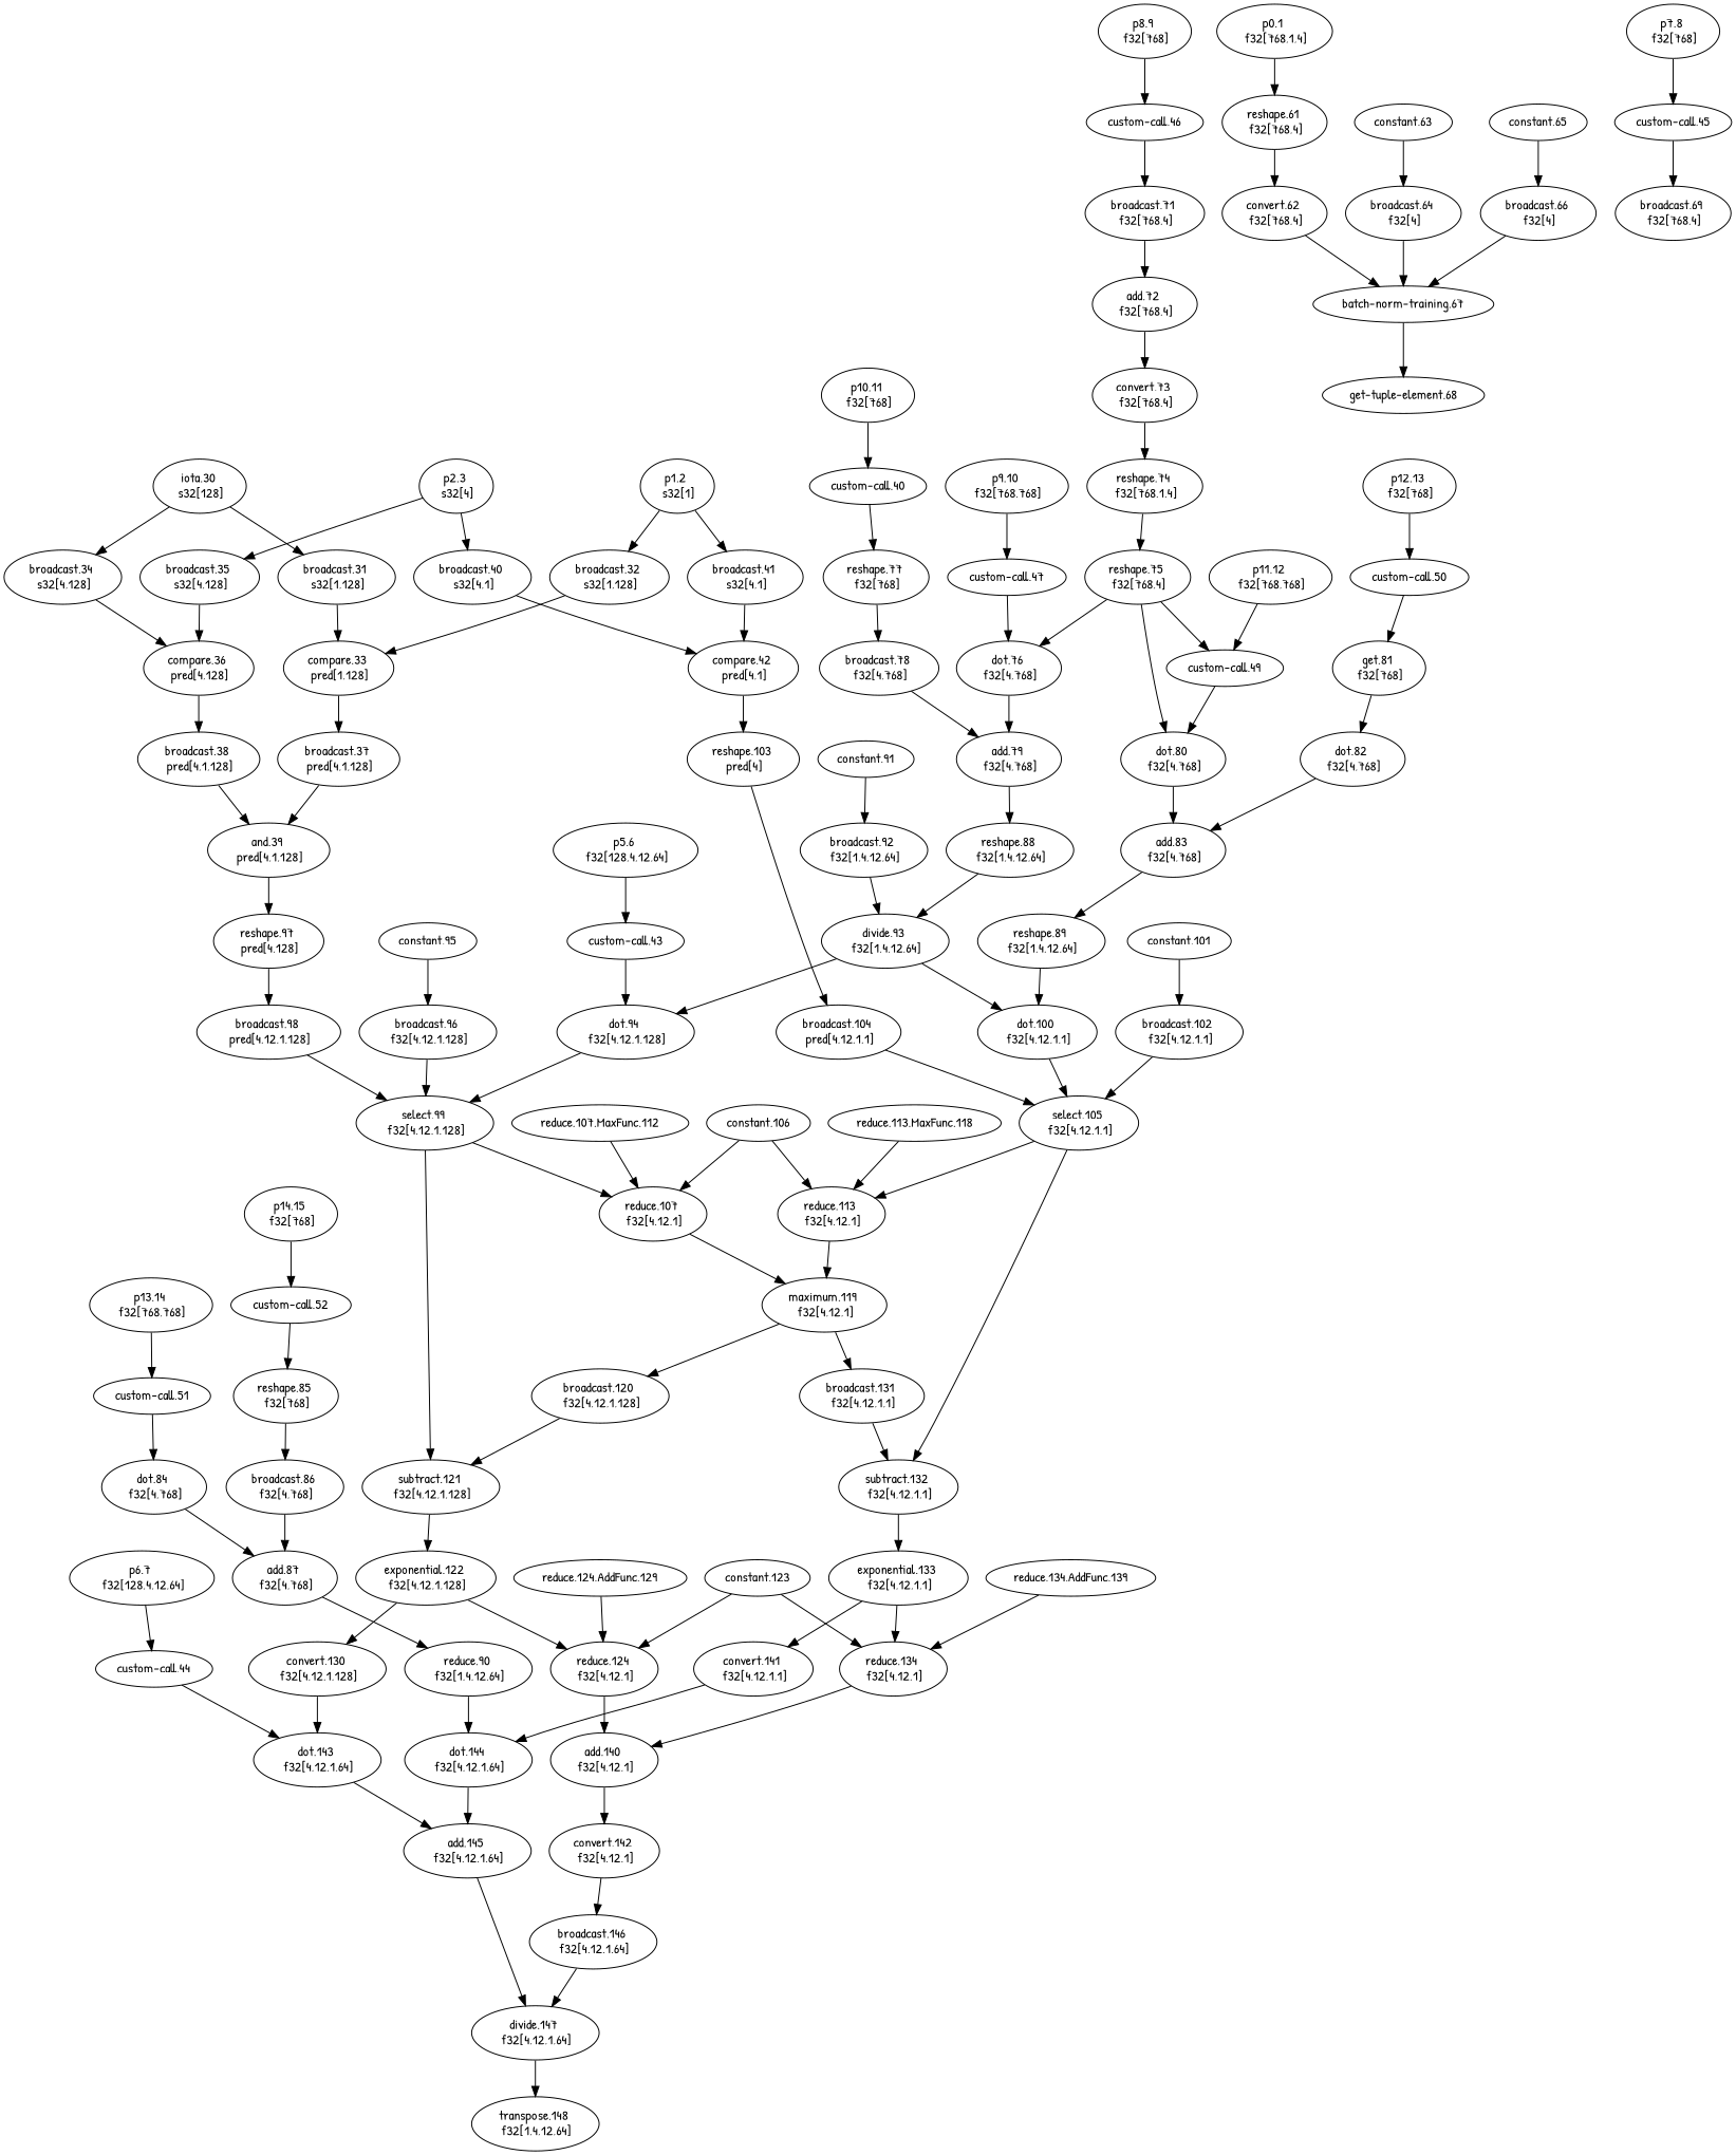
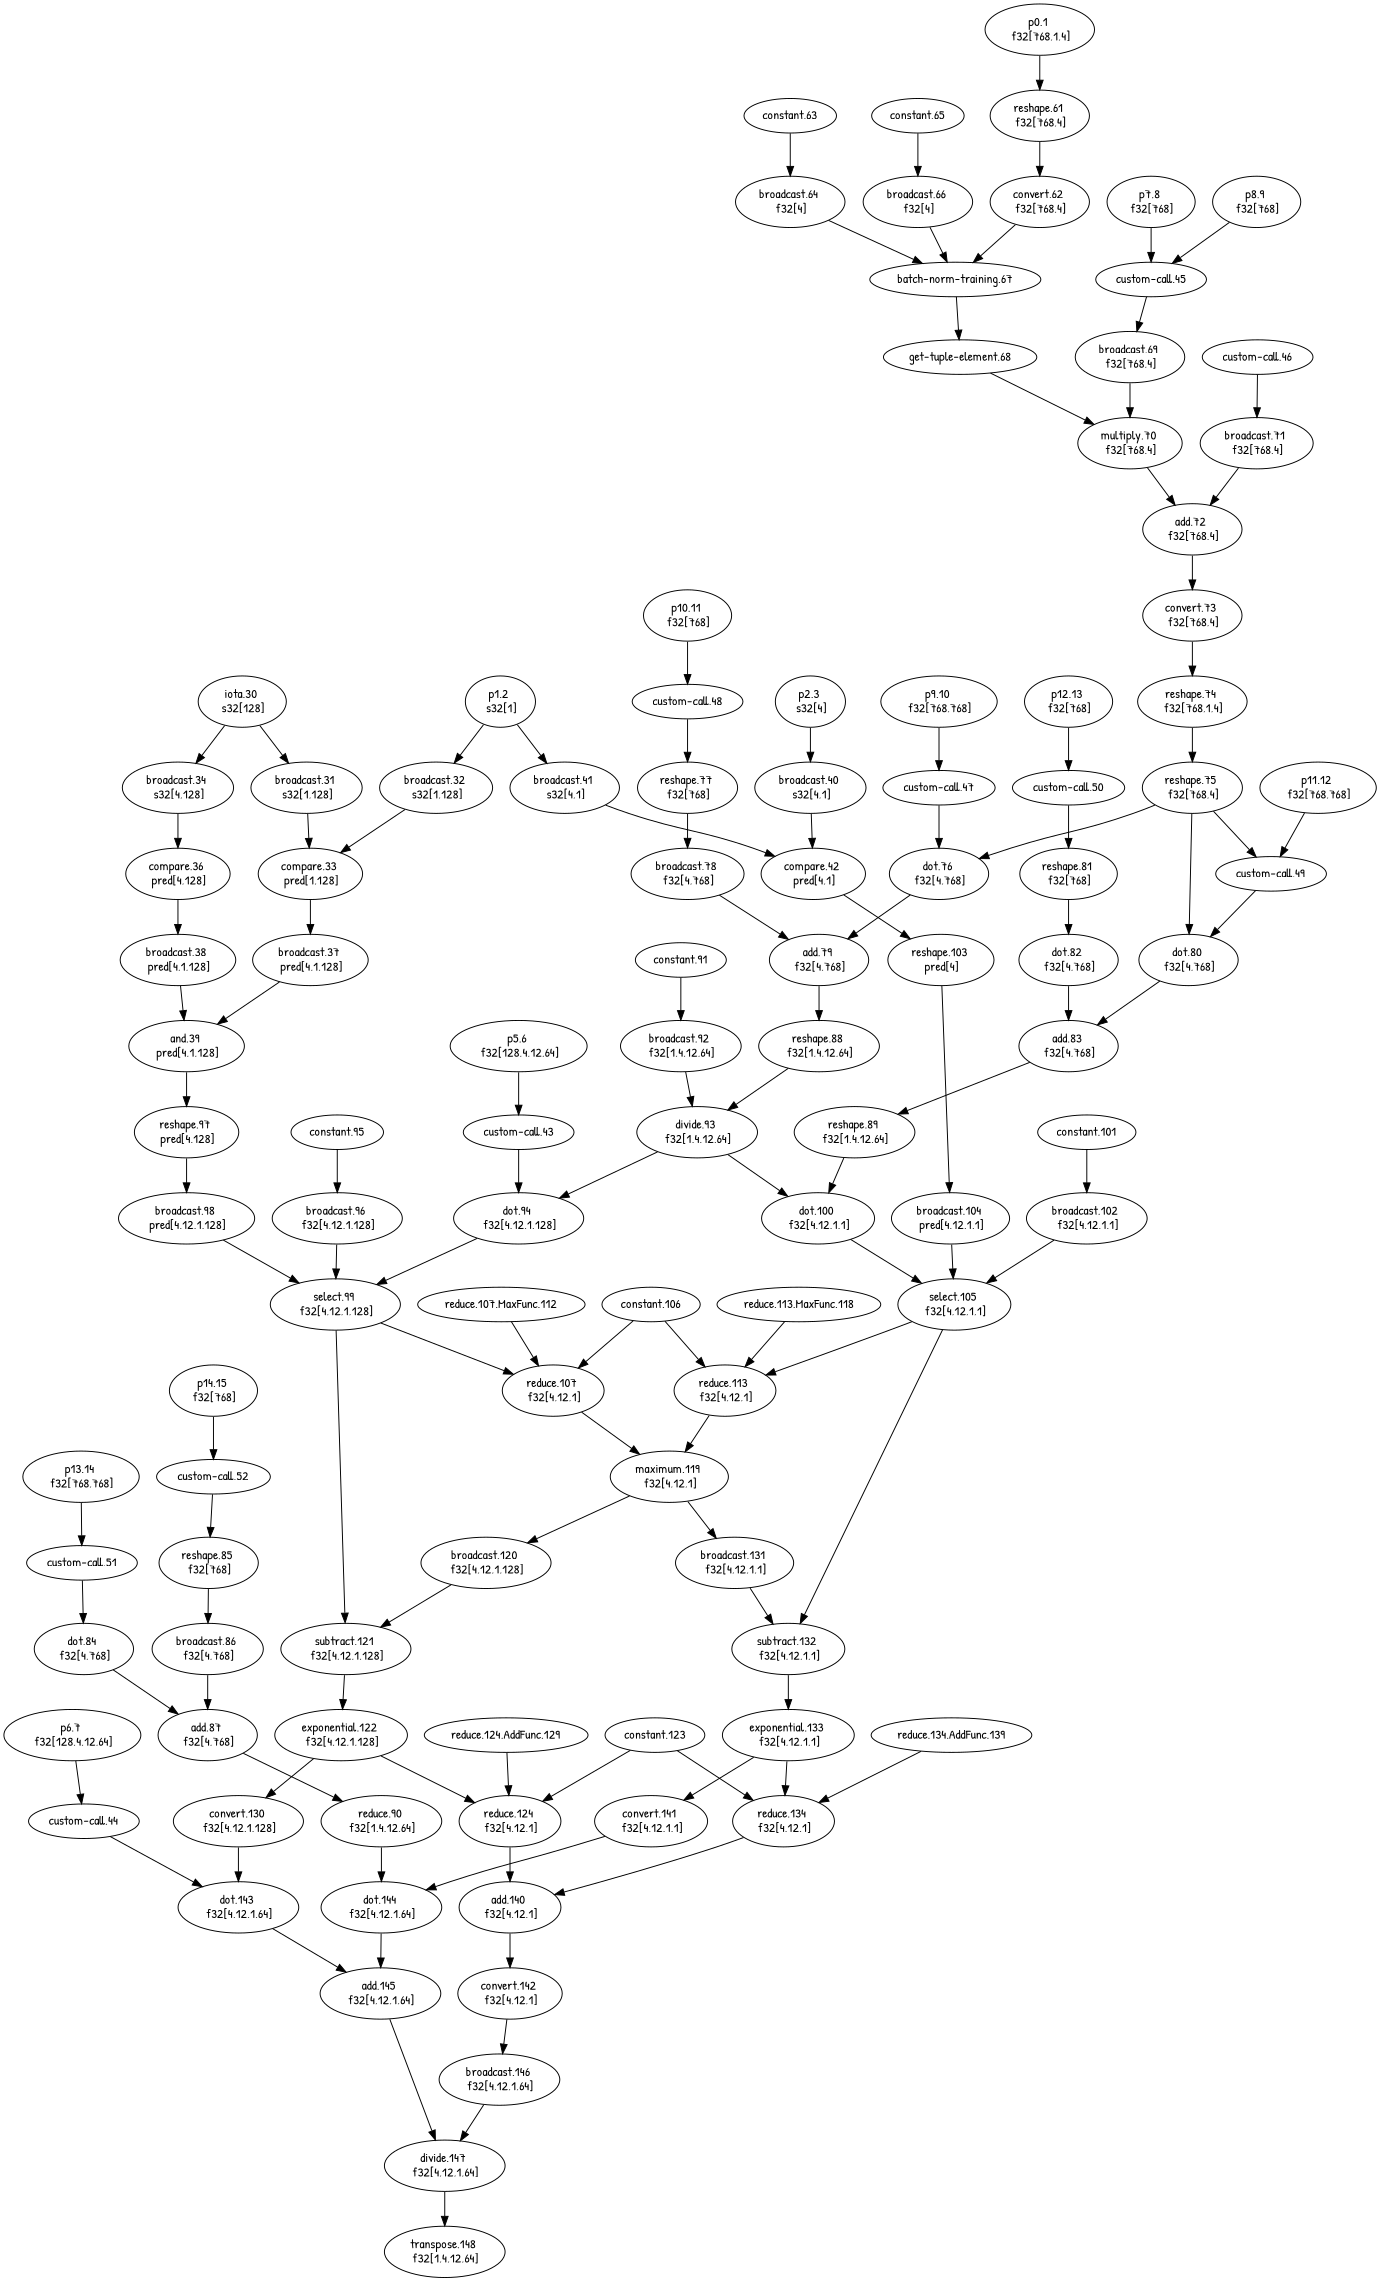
  digraph {
    fontname="Patrick Hand"
    node [fontname="Patrick Hand"]
    edge [fontname="Patrick Hand"]
    n1 [label="iota.30 \n s32[128]"]
    n2 [label="broadcast.31 \n s32[1,128]"]
    n3 [label="broadcast.34 \n s32[4,128]"]
    n4 [label="compare.33 \n pred[1,128]"]
    n5 [label="compare.36 \n pred[4,128]"]
    n6 [label="broadcast.37 \n pred[4,1,128]"]
    n7 [label="p1.2 \n s32[1]"]
    n8 [label="broadcast.32 \n s32[1,128]"]
    n9 [label="broadcast.41 \n s32[4,1]"]
    n10 [label="compare.42 \n pred[4,1]"]
    n11 [label="and.39 \n pred[4,1,128]"]
    n12 [label="reshape.97 \n pred[4,128]"]
    n13 [label="broadcast.38 \n pred[4,1,128]"]
    n14 [label="p2.3 \n s32[4]"]
-   n15 [label="broadcast.35 \n s32[4,128]"]
    n16 [label="broadcast.40 \n s32[4,1]"]
    n17 [label="broadcast.98 \n pred[4,12,1,128]"]
    n18 [label="select.99 \n f32[4,12,1,128]"]
    n19 [label="reduce.107 \n f32[4,12,1]"]
    n20 [label="subtract.121 \n f32[4,12,1,128]"]
    n21 [label="p0.1 \n f32[768,1,4]"]
    n22 [label="reshape.61 \n f32[768,4]"]
    n23 [label="convert.62 \n f32[768,4]"]
    "batch-norm-training.67"
    "get-tuple-element.68"
    n26 [label="broadcast.64 \n f32[4]"]
    n27 [label="broadcast.66 \n f32[4]"]
    n28 [label="p7.8 \n f32[768]"]
    "custom-call.45"
    n30 [label="broadcast.69 \n f32[768,4]"]
+   n31 [label="multiply.70 \n f32[768,4]"]
    n32 [label="add.72 \n f32[768,4]"]
    n33 [label="convert.73 \n f32[768,4]"]
    n34 [label="p8.9 \n f32[768]"]
    "custom-call.46"
    n36 [label="broadcast.71 \n f32[768,4]"]
    n37 [label="reshape.74 \n f32[768,1,4]"]
    n38 [label="reshape.75 \n f32[768,4]"]
    n39 [label="dot.76 \n f32[4,768]"]
    n40 [label="dot.80 \n f32[4,768]"]
    "custom-call.49"
    n42 [label="add.79 \n f32[4,768]"]
    n43 [label="add.83 \n f32[4,768]"]
    n44 [label="dot.84 \n f32[4,768]"]
    n45 [label="add.87 \n f32[4,768]"]
    n46 [label="p9.10 \n f32[768,768]"]
    "custom-call.47"
    n48 [label="reshape.88 \n f32[1,4,12,64]"]
    n49 [label="p10.11 \n f32[768]"]
-   "custom-call.48" [label="custom-call.40"]
+   "custom-call.48"
    n51 [label="reshape.77 \n f32[768]"]
    n52 [label="broadcast.78 \n f32[4,768]"]
    n53 [label="divide.93 \n f32[1,4,12,64]"]
    n54 [label="dot.94 \n f32[4,12,1,128]"]
    n55 [label="dot.100 \n f32[4,12,1,1]"]
    n56 [label="broadcast.92 \n f32[1,4,12,64]"]
    n57 [label="select.105 \n f32[4,12,1,1]"]
    n58 [label="p5.6 \n f32[128,4,12,64]"]
    "custom-call.43"
    n60 [label="broadcast.96 \n f32[4,12,1,128]"]
    n61 [label="maximum.119 \n f32[4,12,1]"]
    n62 [label="exponential.122 \n f32[4,12,1,128]"]
    n63 [label="broadcast.120 \n f32[4,12,1,128]"]
    n64 [label="broadcast.131 \n f32[4,12,1,1]"]
    n65 [label="reshape.103 \n pred[4]"]
    n66 [label="broadcast.104 \n pred[4,12,1,1]"]
    n67 [label="reduce.113 \n f32[4,12,1]"]
    n68 [label="subtract.132 \n f32[4,12,1,1]"]
    n69 [label="p11.12 \n f32[768,768]"]
    n70 [label="reshape.89 \n f32[1,4,12,64]"]
    n71 [label="p12.13 \n f32[768]"]
    "custom-call.50"
-   n73 [label="get.81 \n f32[768]"]
+   n73 [label="reshape.81 \n f32[768]"]
    n74 [label="dot.82 \n f32[4,768]"]
    n75 [label="broadcast.102 \n f32[4,12,1,1]"]
    n76 [label="exponential.133 \n f32[4,12,1,1]"]
    n77 [label="convert.130 \n f32[4,12,1,128]"]
    n78 [label="reduce.124 \n f32[4,12,1]"]
    n79 [label="dot.143 \n f32[4,12,1,64]"]
    n80 [label="add.140 \n f32[4,12,1]"]
    n81 [label="add.145 \n f32[4,12,1,64]"]
    n82 [label="p6.7 \n f32[128,4,12,64]"]
    "custom-call.44"
    n84 [label="divide.147 \n f32[4,12,1,64]"]
    n85 [label="convert.141 \n f32[4,12,1,1]"]
    n86 [label="reduce.134 \n f32[4,12,1]"]
    n87 [label="dot.144 \n f32[4,12,1,64]"]
    n88 [label="p13.14 \n f32[768,768]"]
    "custom-call.51"
    n90 [label="reduce.90 \n f32[1,4,12,64]"]
    n91 [label="p14.15 \n f32[768]"]
    "custom-call.52"
    n93 [label="reshape.85 \n f32[768]"]
    n94 [label="broadcast.86 \n f32[4,768]"]
    n95 [label="transpose.148 \n f32[1,4,12,64]"]
    n96 [label="convert.142 \n f32[4,12,1]"]
    n97 [label="broadcast.146 \n f32[4,12,1,64]"]
    "constant.63"
    "constant.65"
    "constant.91"
    "constant.95"
    "constant.106"
    "reduce.107.MaxFunc.112"
    "constant.101"
    "reduce.113.MaxFunc.118"
    "constant.123"
    "reduce.124.AddFunc.129"
    "reduce.134.AddFunc.139"
    n1 -> n2
    n1 -> n3
    n2 -> n4
    n3 -> n5
    n4 -> n6
    n5 -> n13
    n6 -> n11
    n7 -> n8
    n7 -> n9
    n8 -> n4
    n9 -> n10
    n10 -> n65
    n11 -> n12
    n12 -> n17
    n13 -> n11
-   n14 -> n15
    n14 -> n16
-   n15 -> n5
    n16 -> n10
    n17 -> n18
    n18 -> n19
    n18 -> n20
    n19 -> n61
    n20 -> n62
    n21 -> n22
    n22 -> n23
    n23 -> "batch-norm-training.67"
    "batch-norm-training.67" -> "get-tuple-element.68"
+   "get-tuple-element.68" -> n31
    n26 -> "batch-norm-training.67"
    n27 -> "batch-norm-training.67"
    n28 -> "custom-call.45"
    "custom-call.45" -> n30
+   n30 -> n31
+   n31 -> n32
    n32 -> n33
    n33 -> n37
-   n34 -> "custom-call.46"
+   n34 -> "custom-call.45"
    "custom-call.46" -> n36
    n36 -> n32
    n37 -> n38
    n38 -> n39
    n38 -> n40
    n38 -> "custom-call.49"
    n39 -> n42
    n40 -> n43
    "custom-call.49" -> n40
    n42 -> n48
    n43 -> n70
    n44 -> n45
    n45 -> n90
    n46 -> "custom-call.47"
    "custom-call.47" -> n39
    n48 -> n53
    n49 -> "custom-call.48"
    "custom-call.48" -> n51
    n51 -> n52
    n52 -> n42
    n53 -> n54
    n53 -> n55
    n54 -> n18
    n55 -> n57
    n56 -> n53
    n57 -> n67
    n57 -> n68
    n58 -> "custom-call.43"
    "custom-call.43" -> n54
    n60 -> n18
    n61 -> n63
    n61 -> n64
    n62 -> n77
    n62 -> n78
    n63 -> n20
    n64 -> n68
    n65 -> n66
    n66 -> n57
    n67 -> n61
    n68 -> n76
    n69 -> "custom-call.49"
    n70 -> n55
    n71 -> "custom-call.50"
    "custom-call.50" -> n73
    n73 -> n74
    n74 -> n43
    n75 -> n57
    n76 -> n85
    n76 -> n86
    n77 -> n79
    n78 -> n80
    n79 -> n81
    n80 -> n96
    n81 -> n84
    n82 -> "custom-call.44"
    "custom-call.44" -> n79
    n84 -> n95
    n85 -> n87
    n86 -> n80
    n87 -> n81
    n88 -> "custom-call.51"
    "custom-call.51" -> n44
    n90 -> n87
    n91 -> "custom-call.52"
    "custom-call.52" -> n93
    n93 -> n94
    n94 -> n45
    n96 -> n97
    n97 -> n84
    "constant.63" -> n26
    "constant.65" -> n27
    "constant.91" -> n56
    "constant.95" -> n60
    "constant.106" -> n19
    "constant.106" -> n67
    "reduce.107.MaxFunc.112" -> n19
    "constant.101" -> n75
    "reduce.113.MaxFunc.118" -> n67
    "constant.123" -> n78
    "constant.123" -> n86
    "reduce.124.AddFunc.129" -> n78
    "reduce.134.AddFunc.139" -> n86
  }
